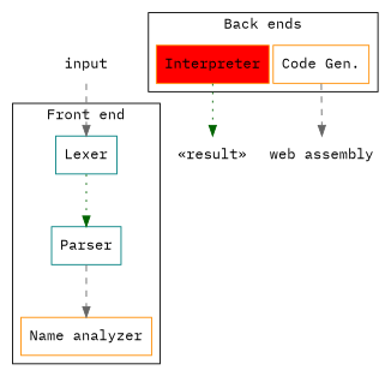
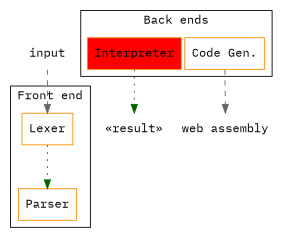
  digraph {
    compound=true
    fontname="IBM Plex Mono"
    nodesep=.05
    rankdir=TB
    ranksep=.7
    node [color=darkorange fontname="IBM Plex Mono" shape=rect]
    edge [color=gray40 fontname="IBM Plex Mono" style=dashed]
-   n1 [color=teal label=Lexer]
-   n2 [color=teal label=Parser]
-   n3 [label="Name analyzer"]
+   n1 [label=Lexer]
+   n2 [label=Parser]
    n4 [fillcolor=red label=Interpreter style=filled]
    n5 [label="Code Gen."]
    n6 [color=teal label="«result»" shape=none]
    n7 [color=teal label="web assembly" shape=none]
    input [shape=none]
    subgraph cluster_1 {
      label="Front end"
      peripheries=5
      n1
      n2
-     n3
    }
    subgraph cluster_2 {
      label="Back ends"
      peripheries=5
      n4
      n5
    }
    subgraph sub_3 {
      n6
      n7
    }
    n1 -> n2 [color=darkgreen style=dotted]
-   n2 -> n3
    n4 -> n6 [color=darkgreen style=dotted]
    n5 -> n7
    input -> n1
  }
